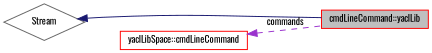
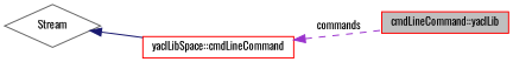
  digraph {
    fontname=Oswald
    rankdir=LR
    node [color=red fillcolor=white fontname=Oswald fontsize=10 shape=box style=filled]
    edge [dir=back fontname=Oswald fontsize=10 labelfontname=Helvetica labelfontsize=10]
    n1 [fillcolor=grey75 fontcolor=black height=0.2 label="cmdLineCommand::yaclLib" width=0.4]
    n2 [color=gray40 height=0.2 label=Stream shape=diamond width=0.4]
    n3 [height=0.2 label="yaclLibSpace::cmdLineCommand" width=0.4]
-   n2 -> n1 [color=midnightblue style=solid]
+   n2 -> n3 [color=midnightblue style=solid]
    n3 -> n1 [color=darkorchid3 label=" commands" style=dashed]
  }
